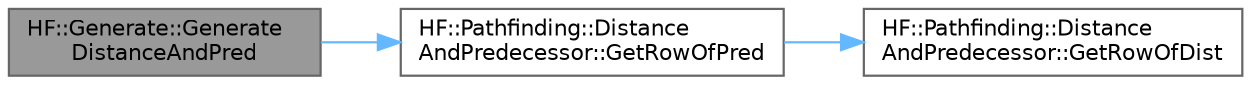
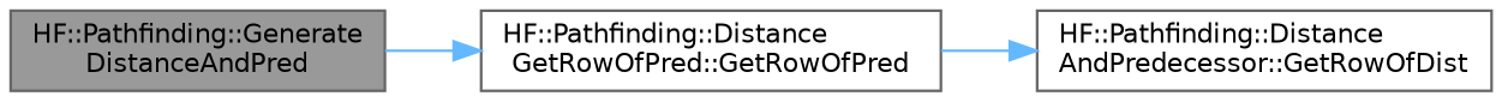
  digraph {
    rankdir=LR
    node [color=grey40 fillcolor=white fontname=Helvetica fontsize=10 shape=box style=filled]
    edge [color=steelblue1 fontname=Helvetica fontsize=10 labelfontname=Helvetica labelfontsize=10 style=solid]
-   n1 [color=gray40 fillcolor=grey60 fontcolor=black height=0.2 label="HF::Generate::Generate\lDistanceAndPred" width=0.4]
-   n2 [height=0.2 label="HF::Pathfinding::Distance\lAndPredecessor::GetRowOfPred" width=0.4]
+   n1 [color=gray40 fillcolor=grey60 fontcolor=black height=0.2 label="HF::Pathfinding::Generate\lDistanceAndPred" width=0.4]
+   n2 [height=0.2 label="HF::Pathfinding::Distance\lGetRowOfPred::GetRowOfPred" width=0.4]
    n3 [height=0.2 label="HF::Pathfinding::Distance\lAndPredecessor::GetRowOfDist" width=0.4]
    n1 -> n2
    n2 -> n3
  }
